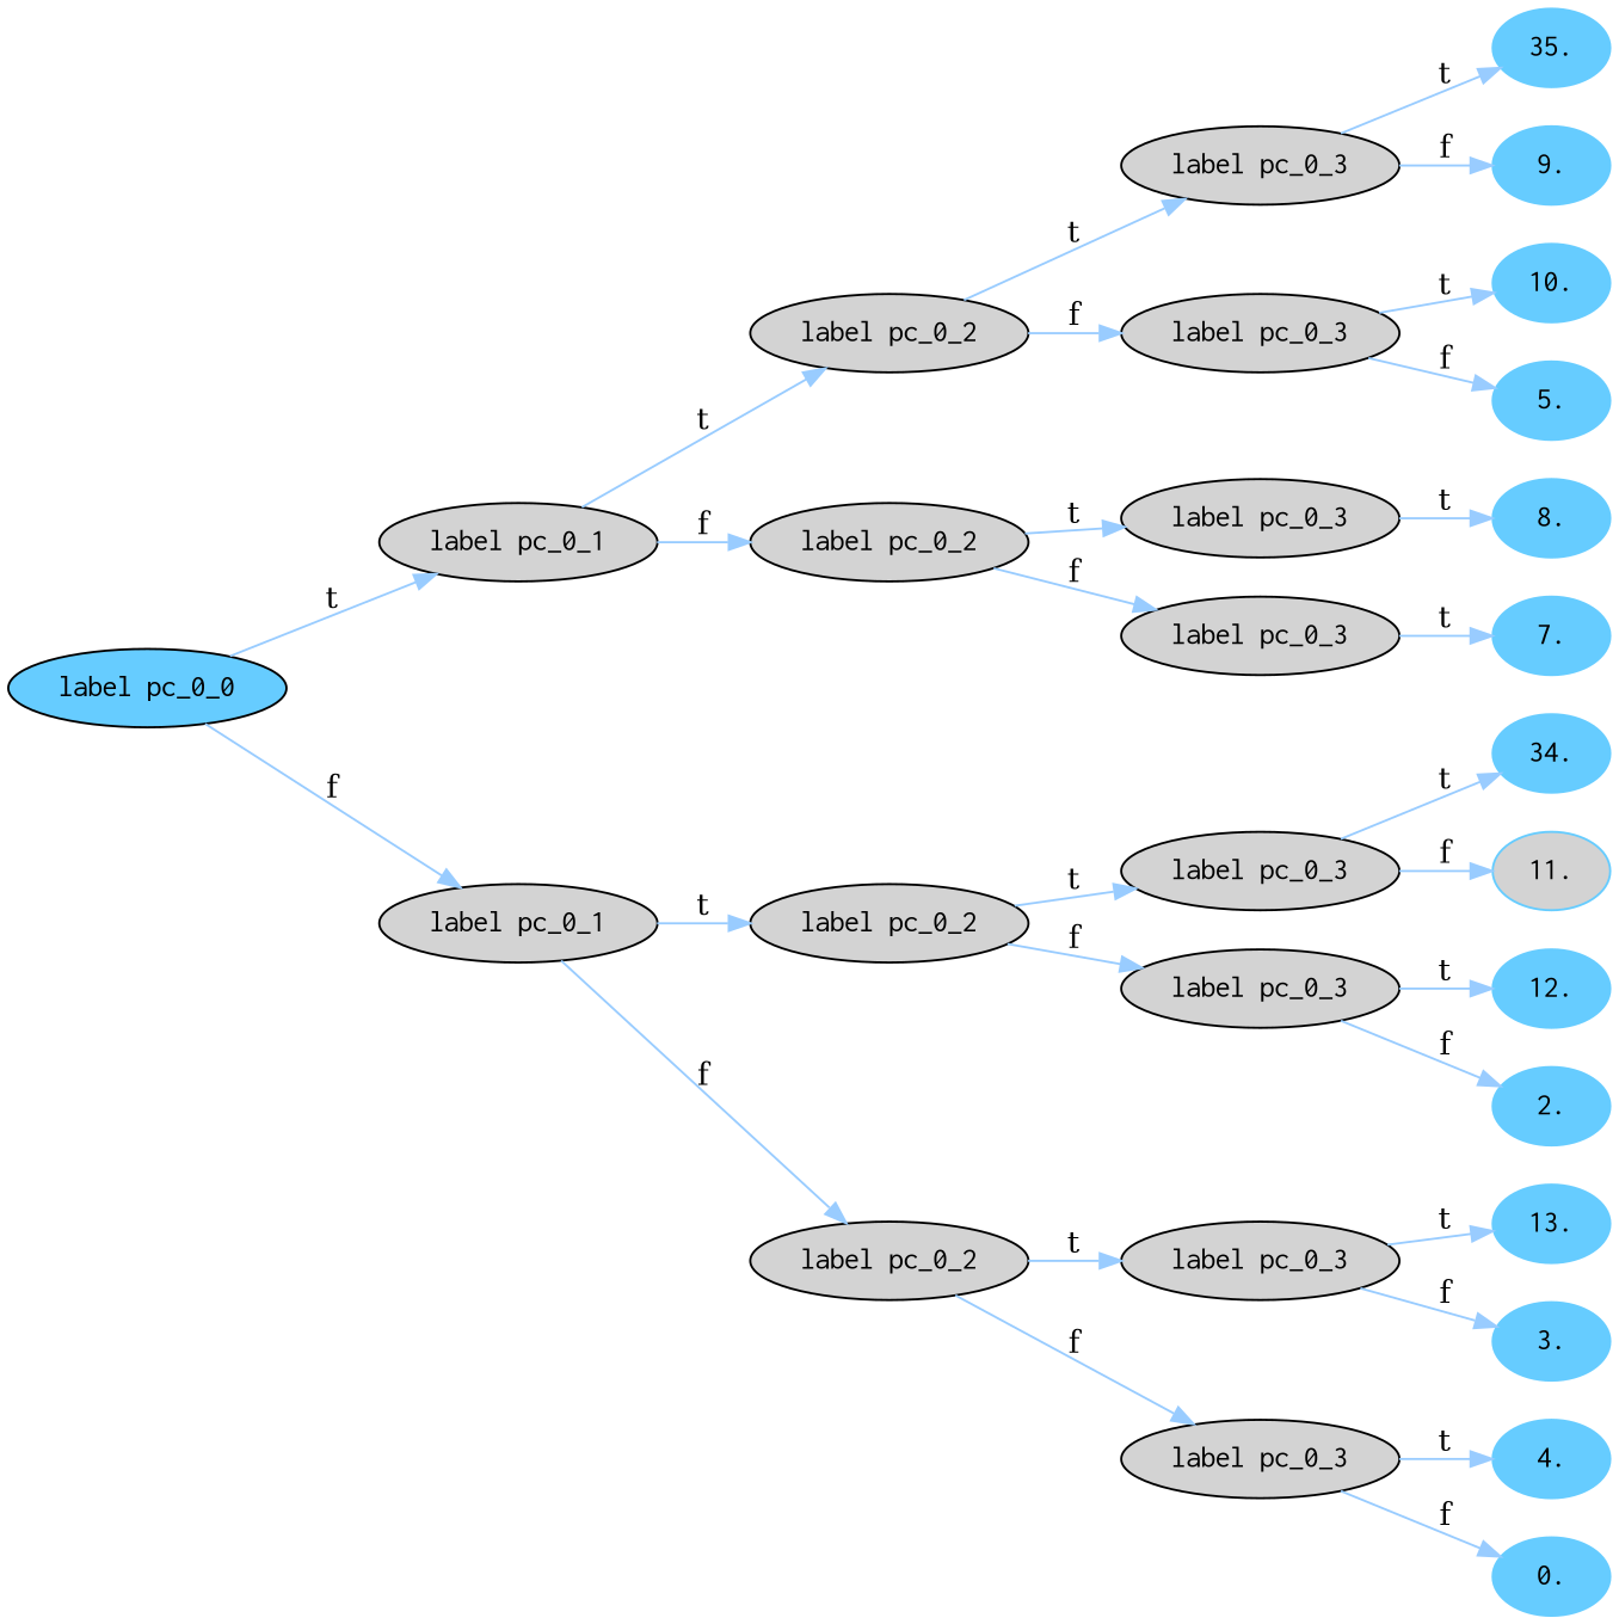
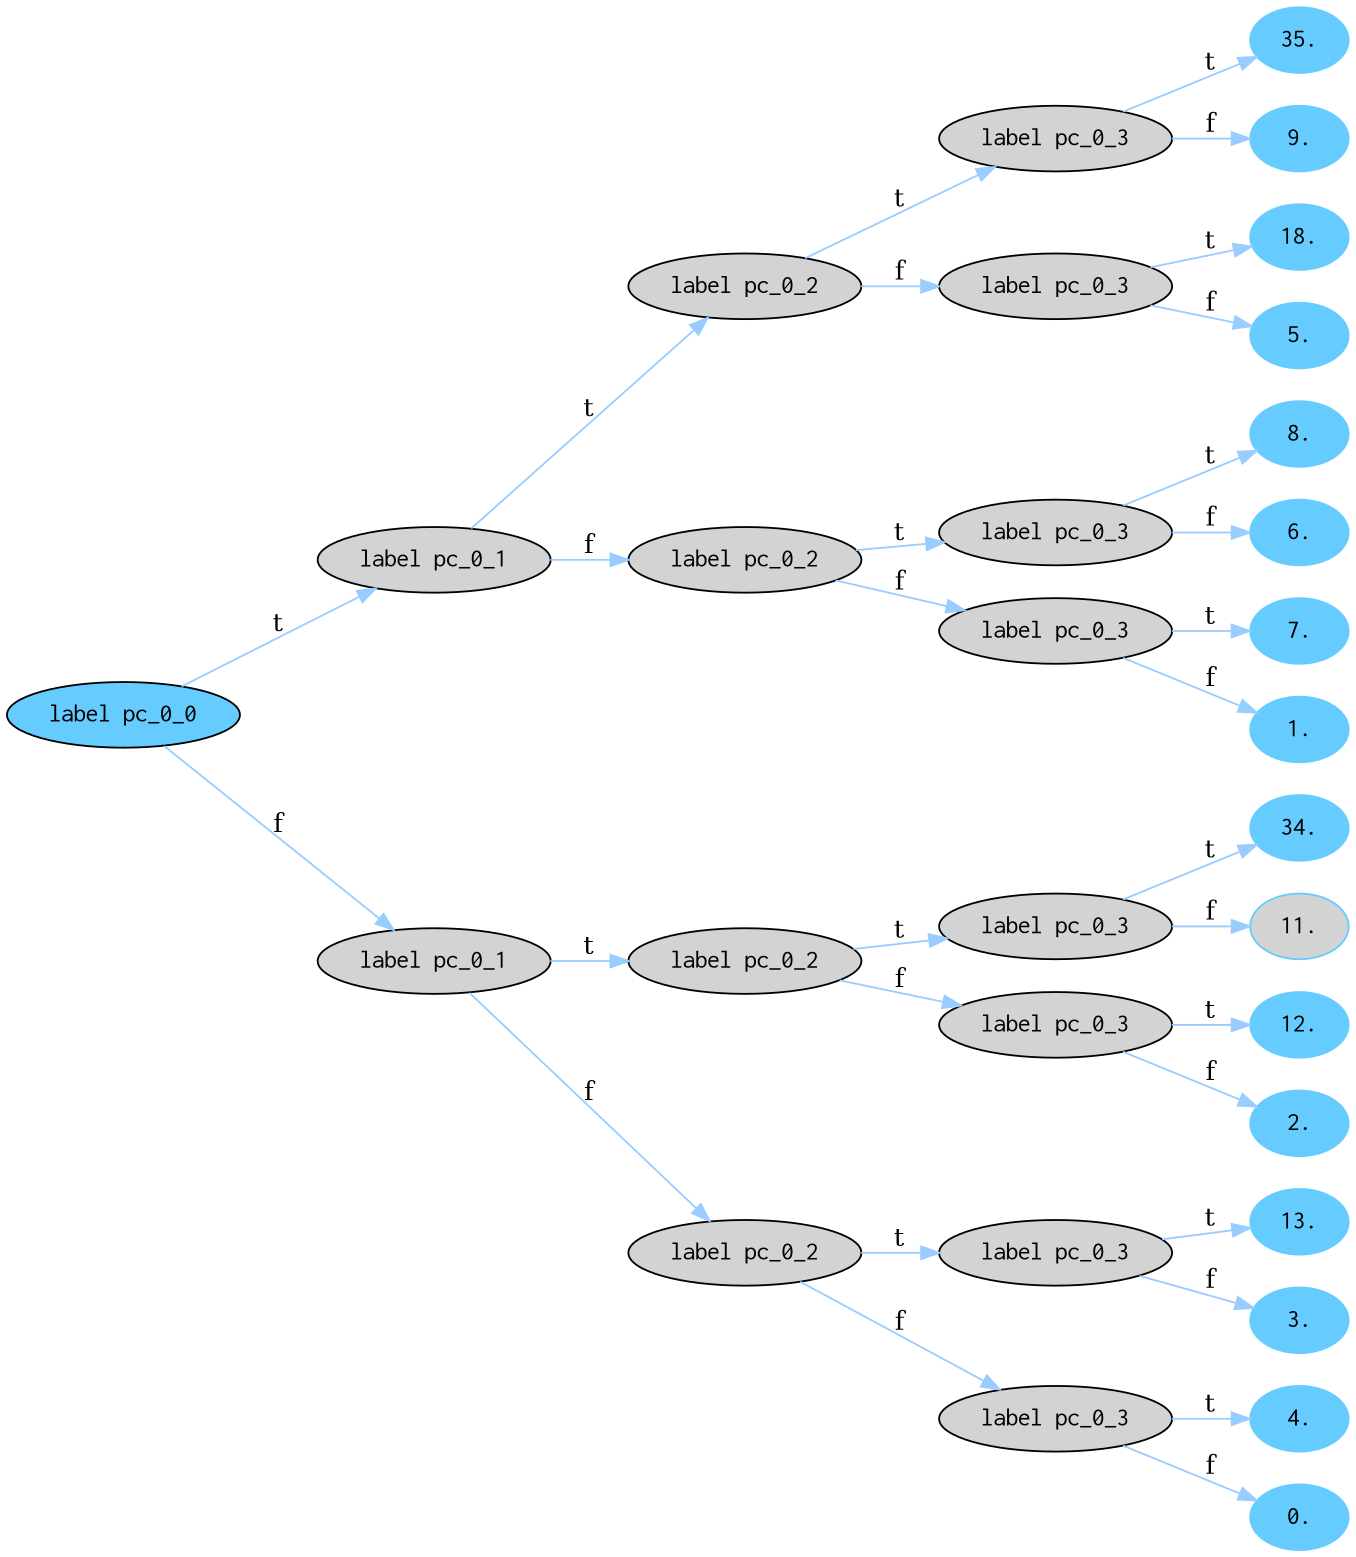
  digraph {
    rankdir=LR
    node [fontname=Courier style=filled color="#66CCFF"]
    edge [color="#99CCFF"]
    n1 [fillcolor="#66CCFF" label="label pc_0_0" color=""]
    n2 [label="label pc_0_1" color=""]
    n3 [label="label pc_0_1" color=""]
    n4 [label="label pc_0_2" color=""]
    n5 [label="label pc_0_2" color=""]
    n6 [label="label pc_0_2" color=""]
    n7 [label="label pc_0_2" color=""]
    n8 [label="label pc_0_3" color=""]
    n9 [label="label pc_0_3" color=""]
    n10 [label="label pc_0_3" color=""]
    n11 [label="label pc_0_3" color=""]
    n12 [label="label pc_0_3" color=""]
    n13 [label="label pc_0_3" color=""]
    n14 [label=34.]
    n15 [fillcolor=lightgrey label=11.]
    n16 [label=12.]
    n17 [label=2.]
    n18 [label="label pc_0_3" color=""]
    n19 [label=13.]
    n20 [label=3.]
    n21 [label=4.]
    n22 [label=0.]
    n23 [label="label pc_0_3" color=""]
    n24 [label=35.]
    n25 [label=9.]
-   n26 [label=10.]
+   n26 [label=18.]
    n27 [label=5.]
    n28 [label=8.]
+   n29 [label=6.]
    n30 [label=7.]
+   n31 [label=1.]
    n1 -> n2 [label=t]
    n1 -> n3 [label=f]
    n2 -> n4 [label=t]
    n2 -> n5 [label=f]
    n3 -> n6 [label=t]
    n3 -> n7 [label=f]
    n4 -> n8 [label=t]
    n4 -> n9 [label=f]
    n5 -> n10 [label=t]
    n5 -> n11 [label=f]
    n6 -> n12 [label=t]
    n6 -> n13 [label=f]
    n7 -> n18 [label=t]
    n7 -> n23 [label=f]
    n8 -> n24 [label=t]
    n8 -> n25 [label=f]
    n9 -> n26 [label=t]
    n9 -> n27 [label=f]
    n10 -> n28 [label=t]
+   n10 -> n29 [label=f]
    n11 -> n30 [label=t]
+   n11 -> n31 [label=f]
    n12 -> n14 [label=t]
    n12 -> n15 [label=f]
    n13 -> n16 [label=t]
    n13 -> n17 [label=f]
    n18 -> n19 [label=t]
    n18 -> n20 [label=f]
    n23 -> n21 [label=t]
    n23 -> n22 [label=f]
  }
